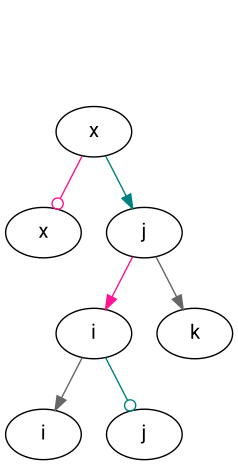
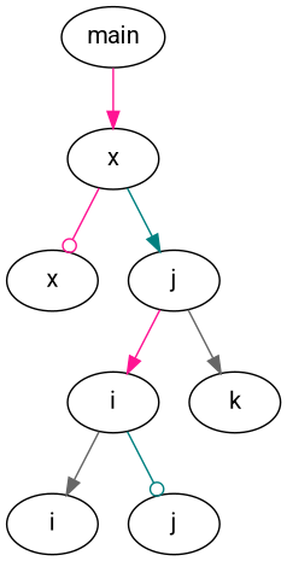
  digraph {
    fontname=Roboto
    node [fontname=Roboto]
    edge [color=deeppink arrowhead=normal fontname=Roboto]
+   n1 [label=main]
    n2 [label=x]
    n3 [label=x]
    n4 [label=j]
    n5 [label=i]
    n6 [label=k]
    n7 [label=i]
    n8 [label=j]
+   n1 -> n2
    n2 -> n3 [arrowhead=odot]
    n2 -> n4 [color=teal]
    n4 -> n5
    n4 -> n6 [color=gray40]
    n5 -> n7 [color=gray40]
    n5 -> n8 [color=teal arrowhead=odot]
  }
